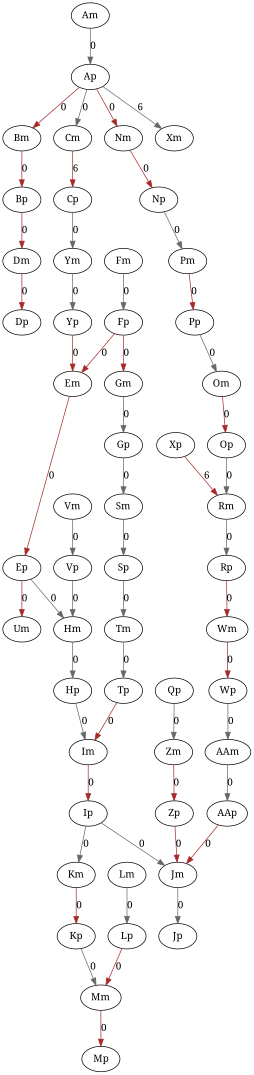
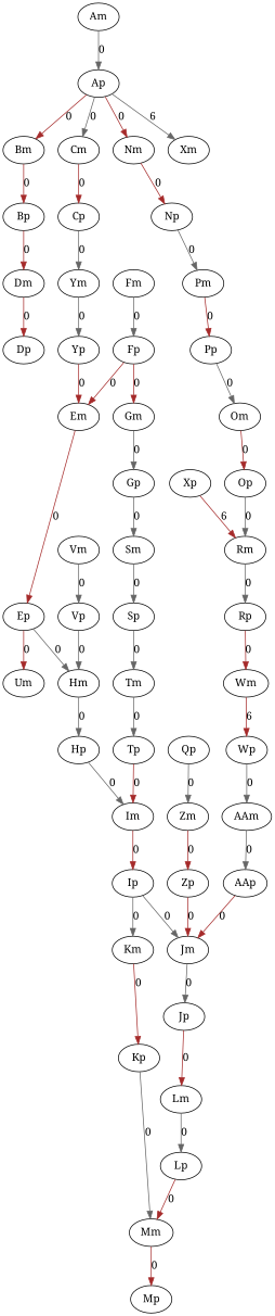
  digraph {
    fontname="Noto Serif"
    rankdir=TB
    node [fontname="Noto Serif"]
    edge [color=gray40 fontname="Noto Serif"]
    Am
    Ap
    Bm
    Cm
    Xm
    Nm
    Bp
    Cp
    Np
    Dm
    Ym
    Xp
    Rm
    Pm
    Dp
    Yp
    Em
    Rp
    Wm
    Pp
    Om
    Fm
    Fp
    Gm
    Ep
    Hm
    Um
    Gp
    Sm
    Hp
    Im
    Ip
    Km
    Jm
    Vm
    Vp
    Sp
    Tm
    Tp
    Kp
    Jp
    Mm
    Lm
    Mp
    Lp
    Op
    Qp
    Zm
    Zp
    Wp
    AAm
    AAp
    Am -> Ap [label=0]
    Ap -> Bm [color=brown label=0]
    Ap -> Cm [label=0]
    Ap -> Xm [label=6]
    Ap -> Nm [color=brown label=0]
    Bm -> Bp [color=brown label=0]
-   Cm -> Cp [color=brown label=6]
+   Cm -> Cp [color=brown label=0]
    Nm -> Np [color=brown label=0]
    Bp -> Dm [color=brown label=0]
    Cp -> Ym [label=0]
    Np -> Pm [label=0]
    Dm -> Dp [color=brown label=0]
    Ym -> Yp [label=0]
    Xp -> Rm [color=brown label=6]
    Rm -> Rp [label=0]
    Pm -> Pp [color=brown label=0]
    Yp -> Em [color=brown label=0]
    Em -> Ep [color=brown label=0]
    Rp -> Wm [color=brown label=0]
-   Wm -> Wp [color=brown label=0]
+   Wm -> Wp [color=brown label=6]
    Pp -> Om [label=0]
    Om -> Op [color=brown label=0]
    Fm -> Fp [label=0]
    Fp -> Em [color=brown label=0]
    Fp -> Gm [color=brown label=0]
    Gm -> Gp [label=0]
    Ep -> Hm [label=0]
    Ep -> Um [color=brown label=0]
    Hm -> Hp [label=0]
    Gp -> Sm [label=0]
    Sm -> Sp [label=0]
    Hp -> Im [label=0]
    Im -> Ip [color=brown label=0]
    Ip -> Km [label=0]
    Ip -> Jm [label=0]
    Km -> Kp [color=brown label=0]
    Jm -> Jp [label=0]
    Vm -> Vp [label=0]
    Vp -> Hm [label=0]
    Sp -> Tm [label=0]
    Tm -> Tp [label=0]
    Tp -> Im [color=brown label=0]
    Kp -> Mm [label=0]
+   Jp -> Lm [color=brown label=0]
    Mm -> Mp [color=brown label=0]
    Lm -> Lp [label=0]
    Lp -> Mm [color=brown label=0]
    Op -> Rm [label=0]
    Qp -> Zm [label=0]
    Zm -> Zp [color=brown label=0]
    Zp -> Jm [color=brown label=0]
    Wp -> AAm [label=0]
    AAm -> AAp [label=0]
    AAp -> Jm [color=brown label=0]
  }
